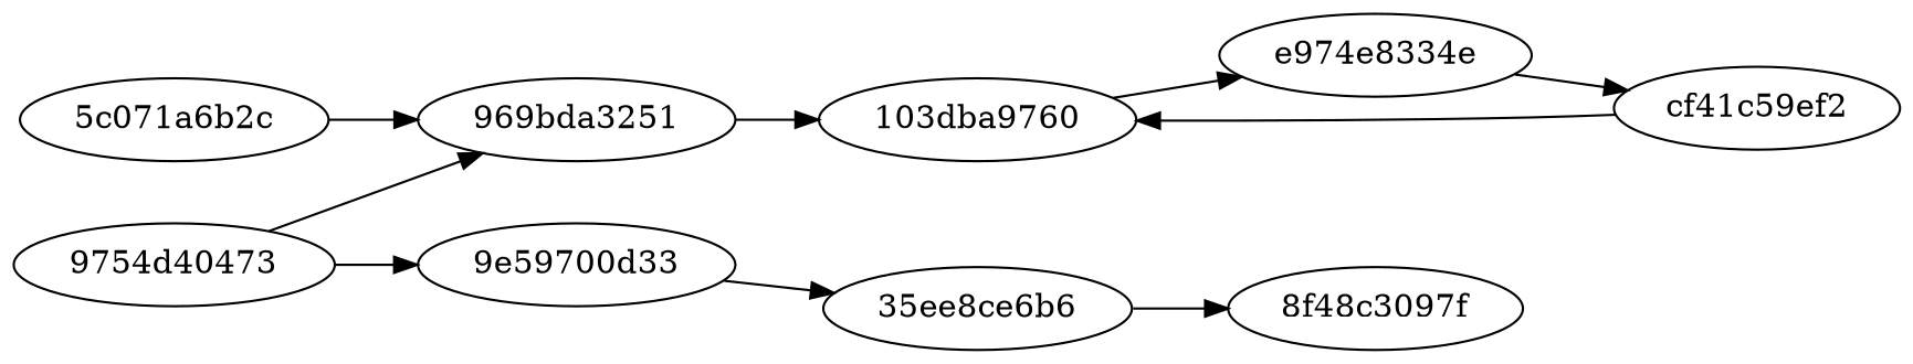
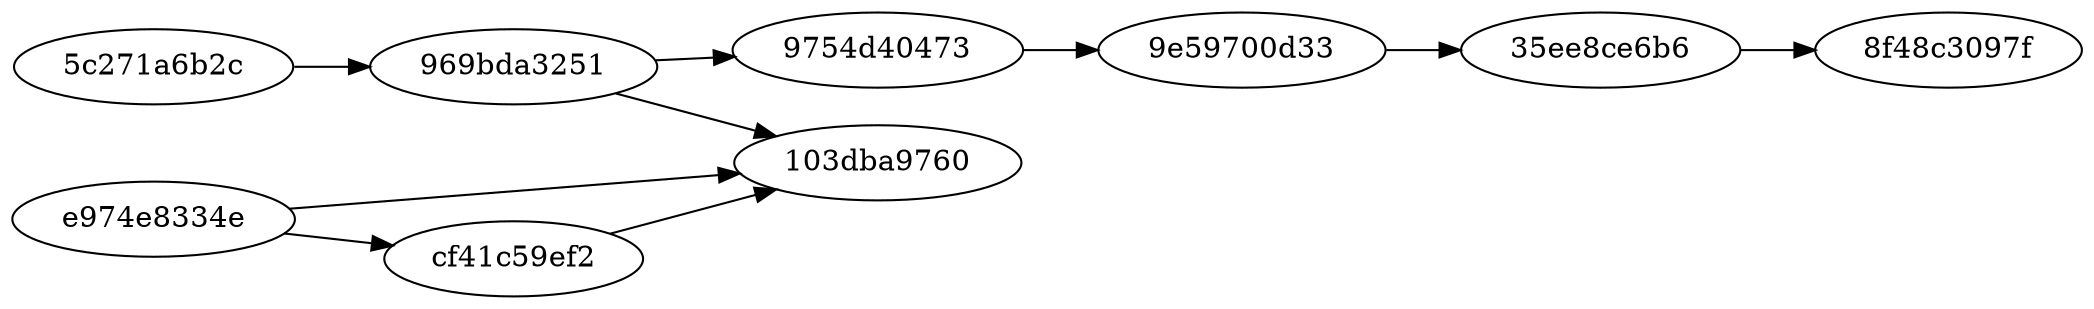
  digraph {
    rankdir=LR
-   "5c071a6b2c"
+   "5c071a6b2c" [label="5c271a6b2c"]
    n2 [label="969bda3251"]
    "103dba9760"
    "9754d40473"
    e974e8334e
    cf41c59ef2
    "35ee8ce6b6"
    "8f48c3097f"
    "9e59700d33"
    subgraph sub_1 {
      "5c071a6b2c"
      n2
      "103dba9760"
      "9754d40473"
      e974e8334e
      cf41c59ef2
      "35ee8ce6b6"
      "8f48c3097f"
      "9e59700d33"
    }
    "5c071a6b2c" -> n2
    n2 -> "103dba9760"
-   "9754d40473" -> n2 [weight=0]
-   "103dba9760" -> e974e8334e
+   n2 -> "9754d40473" [weight=0]
+   e974e8334e -> "103dba9760"
    "9754d40473" -> "9e59700d33"
    e974e8334e -> cf41c59ef2
    cf41c59ef2 -> "103dba9760"
    "35ee8ce6b6" -> "8f48c3097f"
    "9e59700d33" -> "35ee8ce6b6" [weight=0]
  }
